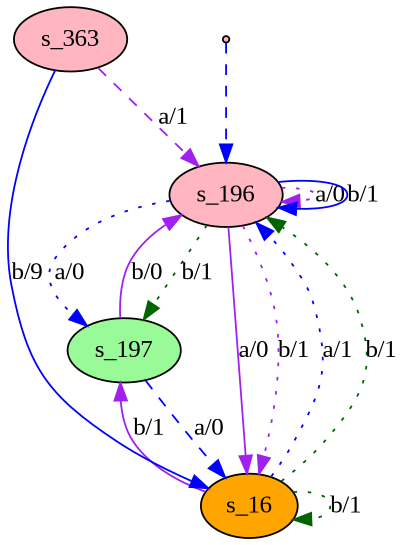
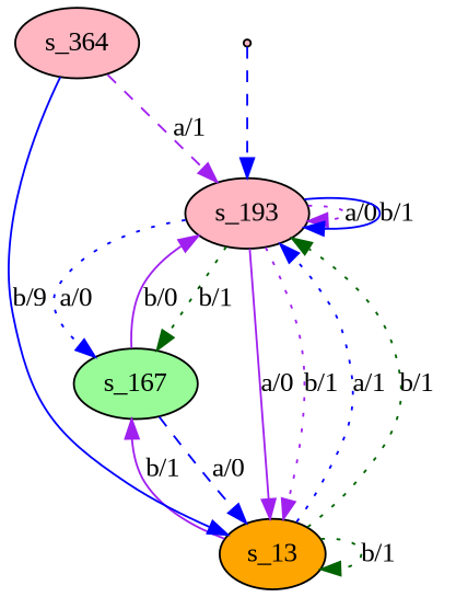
  digraph {
    fontname="Liberation Serif"
    node [fillcolor=lightpink fontname="Liberation Serif" style=filled]
    edge [color=purple fontname="Liberation Serif" style=dotted]
-   s_193 [root=true label=s_196]
-   s_197 [fillcolor=palegreen]
-   s_16 [fillcolor=orange]
-   s_363
+   s_193 [root=true]
+   s_197 [fillcolor=palegreen label=s_167]
+   s_16 [fillcolor=orange label=s_13]
+   s_363 [label=s_364]
    qi [shape=point]
    s_193 -> s_193 [label="a/0"]
    s_193 -> s_193 [color=blue label="b/1" style=solid]
    s_193 -> s_197 [color=darkgreen label="b/1"]
    s_193 -> s_197 [color=blue label="a/0"]
    s_193 -> s_16 [label="a/0" style=solid]
    s_193 -> s_16 [label="b/1"]
    s_197 -> s_193 [label="b/0" style=solid]
    s_197 -> s_16 [color=blue label="a/0" style=dashed]
    s_16 -> s_193 [color=blue label="a/1"]
    s_16 -> s_193 [color=darkgreen label="b/1"]
    s_16 -> s_197 [label="b/1" style=solid]
    s_16 -> s_16 [color=darkgreen label="b/1"]
    s_363 -> s_193 [label="a/1" style=dashed]
    s_363 -> s_16 [color=blue label="b/9" style=solid]
    qi -> s_193 [color=blue style=dashed]
  }
